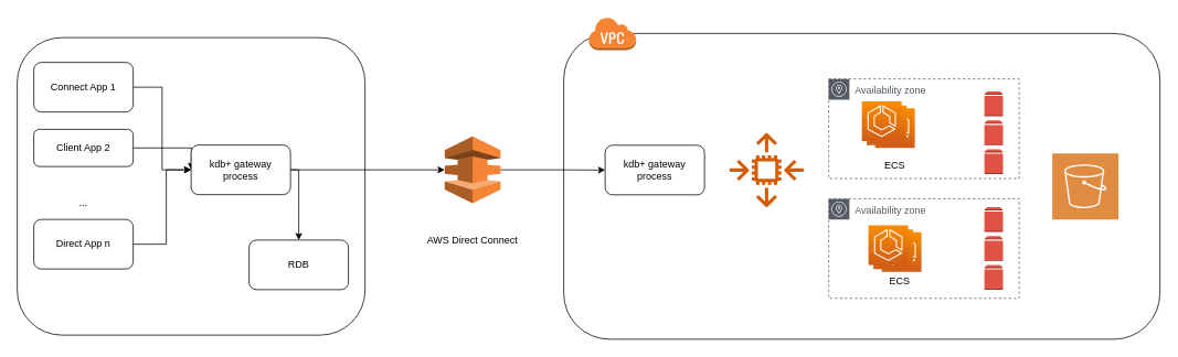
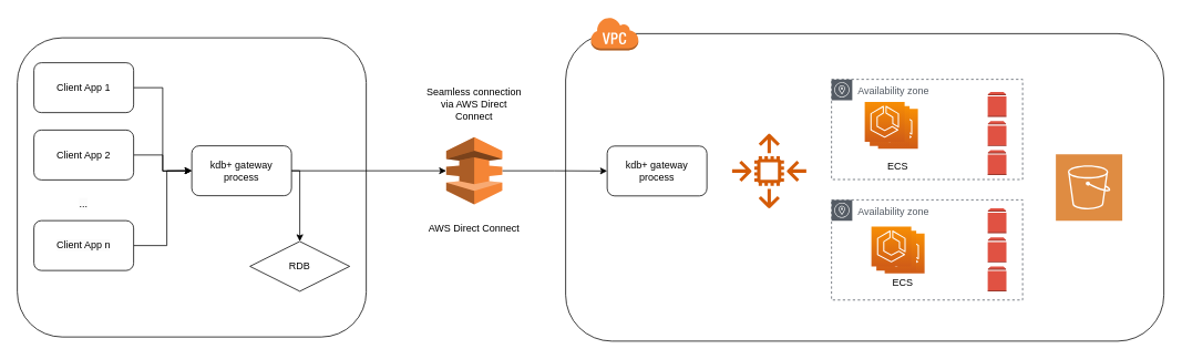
  <mxCell id="0" />
  <mxCell id="1" parent="0" />
  <mxCell id="2" value="" style="rounded=1;whiteSpace=wrap;html=1;" parent="1" vertex="1"><mxGeometry x="680" y="40" width="720" height="370" as="geometry" /></mxCell>
  <mxCell id="3" value="" style="rounded=1;whiteSpace=wrap;html=1;" parent="1" vertex="1"><mxGeometry x="20" y="45" width="420" height="360" as="geometry" /></mxCell>
  <mxCell id="4" style="edgeStyle=orthogonalEdgeStyle;rounded=0;orthogonalLoop=1;jettySize=auto;html=1;exitX=1;exitY=0.5;exitDx=0;exitDy=0;entryX=0;entryY=0.5;entryDx=0;entryDy=0;" parent="1" source="5" target="13" edge="1"><mxGeometry relative="1" as="geometry" /></mxCell>
- <mxCell id="5" value="Connect App 1" style="rounded=1;whiteSpace=wrap;html=1;" parent="1" vertex="1"><mxGeometry x="40" y="75" width="120" height="60" as="geometry" /></mxCell>
+ <mxCell id="5" value="Client App 1" style="rounded=1;whiteSpace=wrap;html=1;" parent="1" vertex="1"><mxGeometry x="40" y="75" width="120" height="60" as="geometry" /></mxCell>
  <mxCell id="6" style="edgeStyle=orthogonalEdgeStyle;rounded=0;orthogonalLoop=1;jettySize=auto;html=1;exitX=1;exitY=0.5;exitDx=0;exitDy=0;" parent="1" source="7" edge="1"><mxGeometry relative="1" as="geometry"><mxPoint x="230" y="205" as="targetPoint" /></mxGeometry></mxCell>
- <mxCell id="7" value="Client App 2" style="rounded=1;whiteSpace=wrap;html=1;" parent="1" vertex="1"><mxGeometry x="40" y="156" width="120" height="45" as="geometry" /></mxCell>
+ <mxCell id="7" value="Client App 2" style="rounded=1;whiteSpace=wrap;html=1;" parent="1" vertex="1"><mxGeometry x="40" y="156" width="120" height="60" as="geometry" /></mxCell>
  <mxCell id="8" style="edgeStyle=orthogonalEdgeStyle;rounded=0;orthogonalLoop=1;jettySize=auto;html=1;exitX=1;exitY=0.5;exitDx=0;exitDy=0;" parent="1" source="9" edge="1"><mxGeometry relative="1" as="geometry"><mxPoint x="230" y="205" as="targetPoint" /><Array as="points"><mxPoint x="200" y="295" /><mxPoint x="200" y="205" /></Array></mxGeometry></mxCell>
- <mxCell id="9" value="&lt;span style=&quot;color: rgb(0, 0, 0); font-family: Helvetica; font-size: 12px; font-style: normal; font-variant-ligatures: normal; font-variant-caps: normal; font-weight: 400; letter-spacing: normal; orphans: 2; text-align: center; text-indent: 0px; text-transform: none; widows: 2; word-spacing: 0px; -webkit-text-stroke-width: 0px; background-color: rgb(251, 251, 251); text-decoration-thickness: initial; text-decoration-style: initial; text-decoration-color: initial; float: none; display: inline !important;&quot;&gt;Direct App n&lt;/span&gt;" style="rounded=1;whiteSpace=wrap;html=1;" parent="1" vertex="1"><mxGeometry x="40" y="265" width="120" height="60" as="geometry" /></mxCell>
+ <mxCell id="9" value="&lt;span style=&quot;color: rgb(0, 0, 0); font-family: Helvetica; font-size: 12px; font-style: normal; font-variant-ligatures: normal; font-variant-caps: normal; font-weight: 400; letter-spacing: normal; orphans: 2; text-align: center; text-indent: 0px; text-transform: none; widows: 2; word-spacing: 0px; -webkit-text-stroke-width: 0px; background-color: rgb(251, 251, 251); text-decoration-thickness: initial; text-decoration-style: initial; text-decoration-color: initial; float: none; display: inline !important;&quot;&gt;Client App n&lt;/span&gt;" style="rounded=1;whiteSpace=wrap;html=1;" parent="1" vertex="1"><mxGeometry x="40" y="265" width="120" height="60" as="geometry" /></mxCell>
  <mxCell id="10" value="&lt;span style=&quot;color: rgb(0, 0, 0); font-family: Helvetica; font-size: 12px; font-style: normal; font-variant-ligatures: normal; font-variant-caps: normal; font-weight: 400; letter-spacing: normal; orphans: 2; text-align: center; text-indent: 0px; text-transform: none; widows: 2; word-spacing: 0px; -webkit-text-stroke-width: 0px; background-color: rgb(251, 251, 251); text-decoration-thickness: initial; text-decoration-style: initial; text-decoration-color: initial; float: none; display: inline !important;&quot;&gt;...&lt;/span&gt;" style="rounded=1;whiteSpace=wrap;html=1;strokeColor=none;" parent="1" vertex="1"><mxGeometry x="60" y="235" width="80" height="20" as="geometry" /></mxCell>
  <mxCell id="11" style="edgeStyle=orthogonalEdgeStyle;rounded=0;orthogonalLoop=1;jettySize=auto;html=1;exitX=1;exitY=0.5;exitDx=0;exitDy=0;entryX=0;entryY=0.5;entryDx=0;entryDy=0;entryPerimeter=0;" parent="1" source="13" target="15" edge="1"><mxGeometry relative="1" as="geometry" /></mxCell>
  <mxCell id="12" style="edgeStyle=orthogonalEdgeStyle;rounded=0;orthogonalLoop=1;jettySize=auto;html=1;exitX=1;exitY=0.5;exitDx=0;exitDy=0;entryX=0.5;entryY=0;entryDx=0;entryDy=0;" parent="1" source="13" target="38" edge="1"><mxGeometry relative="1" as="geometry"><Array as="points"><mxPoint x="360" y="205" /></Array></mxGeometry></mxCell>
  <mxCell id="13" value="kdb+ gateway process" style="rounded=1;whiteSpace=wrap;html=1;" parent="1" vertex="1"><mxGeometry x="230" y="175" width="120" height="60" as="geometry" /></mxCell>
  <mxCell id="14" style="edgeStyle=orthogonalEdgeStyle;rounded=0;orthogonalLoop=1;jettySize=auto;html=1;" parent="1" source="15" target="19" edge="1"><mxGeometry relative="1" as="geometry" /></mxCell>
  <mxCell id="15" value="" style="outlineConnect=0;dashed=0;verticalLabelPosition=bottom;verticalAlign=top;align=center;html=1;shape=mxgraph.aws3.direct_connect;fillColor=#F58536;gradientColor=none;" parent="1" vertex="1"><mxGeometry x="536.25" y="164.5" width="67.5" height="81" as="geometry" /></mxCell>
- <mxCell id="17" value="AWS Direct Connect" style="whiteSpace=wrap;html=1;fillColor=default;strokeColor=none;" parent="1" vertex="1"><mxGeometry x="510" y="270" width="120" height="40" as="geometry" /></mxCell>
+ <mxCell id="16" value="Seamless connection via AWS Direct Connect" style="whiteSpace=wrap;html=1;strokeColor=none;" parent="1" vertex="1"><mxGeometry x="510" y="95" width="120" height="60" as="geometry" /></mxCell>
+ <mxCell id="17" value="AWS Direct Connect" style="whiteSpace=wrap;html=1;fillColor=default;strokeColor=none;" parent="1" vertex="1"><mxGeometry x="510" y="255" width="120" height="40" as="geometry" /></mxCell>
  <mxCell id="18" value="" style="outlineConnect=0;dashed=0;verticalLabelPosition=bottom;verticalAlign=top;align=center;html=1;shape=mxgraph.aws3.virtual_private_cloud;fillColor=#F58534;gradientColor=none;" parent="1" vertex="1"><mxGeometry x="710" y="20" width="57.5" height="40" as="geometry" /></mxCell>
  <mxCell id="19" value="kdb+ gateway process" style="rounded=1;whiteSpace=wrap;html=1;" parent="1" vertex="1"><mxGeometry x="730" y="175.25" width="120" height="60" as="geometry" /></mxCell>
  <mxCell id="20" value="Availability zone" style="sketch=0;outlineConnect=0;gradientColor=none;html=1;whiteSpace=wrap;fontSize=12;fontStyle=0;shape=mxgraph.aws4.group;grIcon=mxgraph.aws4.group_availability_zone;strokeColor=#545B64;fillColor=none;verticalAlign=top;align=left;spacingLeft=30;fontColor=#545B64;dashed=1;" parent="1" vertex="1"><mxGeometry x="1000" y="95" width="230" height="120.5" as="geometry" /></mxCell>
  <mxCell id="21" value="Availability zone" style="sketch=0;outlineConnect=0;gradientColor=none;html=1;whiteSpace=wrap;fontSize=12;fontStyle=0;shape=mxgraph.aws4.group;grIcon=mxgraph.aws4.group_availability_zone;strokeColor=#545B64;fillColor=none;verticalAlign=top;align=left;spacingLeft=30;fontColor=#545B64;dashed=1;" parent="1" vertex="1"><mxGeometry x="1000" y="240" width="230" height="120.5" as="geometry" /></mxCell>
  <mxCell id="22" value="" style="sketch=0;pointerEvents=1;shadow=0;dashed=0;html=1;strokeColor=none;fillColor=#DF8C42;labelPosition=center;verticalLabelPosition=bottom;verticalAlign=top;align=center;outlineConnect=0;shape=mxgraph.veeam2.aws_s3;" parent="1" vertex="1"><mxGeometry x="1270" y="185" width="80" height="80" as="geometry" /></mxCell>
  <mxCell id="23" value="" style="sketch=0;outlineConnect=0;fontColor=#232F3E;gradientColor=none;fillColor=#D45B07;strokeColor=none;dashed=0;verticalLabelPosition=bottom;verticalAlign=top;align=center;html=1;fontSize=12;fontStyle=0;aspect=fixed;pointerEvents=1;shape=mxgraph.aws4.auto_scaling2;" parent="1" vertex="1"><mxGeometry x="880" y="160.25" width="90" height="90" as="geometry" /></mxCell>
  <mxCell id="24" value="" style="outlineConnect=0;dashed=0;verticalLabelPosition=bottom;verticalAlign=top;align=center;html=1;shape=mxgraph.aws3.volume;fillColor=#E05243;gradientColor=none;" parent="1" vertex="1"><mxGeometry x="1188" y="320" width="22.5" height="30" as="geometry" /></mxCell>
  <mxCell id="25" value="" style="outlineConnect=0;dashed=0;verticalLabelPosition=bottom;verticalAlign=top;align=center;html=1;shape=mxgraph.aws3.volume;fillColor=#E05243;gradientColor=none;" parent="1" vertex="1"><mxGeometry x="1188" y="250" width="22.5" height="30" as="geometry" /></mxCell>
  <mxCell id="26" value="" style="outlineConnect=0;dashed=0;verticalLabelPosition=bottom;verticalAlign=top;align=center;html=1;shape=mxgraph.aws3.volume;fillColor=#E05243;gradientColor=none;" parent="1" vertex="1"><mxGeometry x="1188" y="285.25" width="22.5" height="30" as="geometry" /></mxCell>
  <mxCell id="27" value="" style="outlineConnect=0;dashed=0;verticalLabelPosition=bottom;verticalAlign=top;align=center;html=1;shape=mxgraph.aws3.volume;fillColor=#E05243;gradientColor=none;" parent="1" vertex="1"><mxGeometry x="1188" y="180" width="22.5" height="30" as="geometry" /></mxCell>
  <mxCell id="28" value="" style="outlineConnect=0;dashed=0;verticalLabelPosition=bottom;verticalAlign=top;align=center;html=1;shape=mxgraph.aws3.volume;fillColor=#E05243;gradientColor=none;" parent="1" vertex="1"><mxGeometry x="1188" y="110" width="22.5" height="30" as="geometry" /></mxCell>
  <mxCell id="29" value="" style="outlineConnect=0;dashed=0;verticalLabelPosition=bottom;verticalAlign=top;align=center;html=1;shape=mxgraph.aws3.volume;fillColor=#E05243;gradientColor=none;" parent="1" vertex="1"><mxGeometry x="1188" y="145.25" width="22.5" height="30" as="geometry" /></mxCell>
  <mxCell id="30" value="" style="sketch=0;points=[[0,0,0],[0.25,0,0],[0.5,0,0],[0.75,0,0],[1,0,0],[0,1,0],[0.25,1,0],[0.5,1,0],[0.75,1,0],[1,1,0],[0,0.25,0],[0,0.5,0],[0,0.75,0],[1,0.25,0],[1,0.5,0],[1,0.75,0]];outlineConnect=0;fontColor=#232F3E;gradientColor=#F78E04;gradientDirection=north;fillColor=#D05C17;strokeColor=#ffffff;dashed=0;verticalLabelPosition=bottom;verticalAlign=top;align=center;html=1;fontSize=12;fontStyle=0;aspect=fixed;shape=mxgraph.aws4.resourceIcon;resIcon=mxgraph.aws4.ecs;" parent="1" vertex="1"><mxGeometry x="1056" y="130.5" width="48" height="48" as="geometry" /></mxCell>
  <mxCell id="31" value="ECS" style="rounded=1;whiteSpace=wrap;html=1;strokeColor=none;" parent="1" vertex="1"><mxGeometry x="1040" y="190.5" width="80" height="19.5" as="geometry" /></mxCell>
  <mxCell id="32" value="ECS" style="rounded=1;whiteSpace=wrap;html=1;strokeColor=none;" parent="1" vertex="1"><mxGeometry x="1046" y="330.5" width="80" height="19.5" as="geometry" /></mxCell>
  <mxCell id="33" value="" style="sketch=0;points=[[0,0,0],[0.25,0,0],[0.5,0,0],[0.75,0,0],[1,0,0],[0,1,0],[0.25,1,0],[0.5,1,0],[0.75,1,0],[1,1,0],[0,0.25,0],[0,0.5,0],[0,0.75,0],[1,0.25,0],[1,0.5,0],[1,0.75,0]];outlineConnect=0;fontColor=#232F3E;gradientColor=#F78E04;gradientDirection=north;fillColor=#D05C17;strokeColor=#ffffff;dashed=0;verticalLabelPosition=bottom;verticalAlign=top;align=center;html=1;fontSize=12;fontStyle=0;aspect=fixed;shape=mxgraph.aws4.resourceIcon;resIcon=mxgraph.aws4.ecs;" parent="1" vertex="1"><mxGeometry x="1046" y="127.25" width="48" height="48" as="geometry" /></mxCell>
  <mxCell id="34" value="" style="sketch=0;points=[[0,0,0],[0.25,0,0],[0.5,0,0],[0.75,0,0],[1,0,0],[0,1,0],[0.25,1,0],[0.5,1,0],[0.75,1,0],[1,1,0],[0,0.25,0],[0,0.5,0],[0,0.75,0],[1,0.25,0],[1,0.5,0],[1,0.75,0]];outlineConnect=0;fontColor=#232F3E;gradientColor=#F78E04;gradientDirection=north;fillColor=#D05C17;strokeColor=#ffffff;dashed=0;verticalLabelPosition=bottom;verticalAlign=top;align=center;html=1;fontSize=12;fontStyle=0;aspect=fixed;shape=mxgraph.aws4.resourceIcon;resIcon=mxgraph.aws4.ecs;" parent="1" vertex="1"><mxGeometry x="1040" y="122" width="48" height="48" as="geometry" /></mxCell>
  <mxCell id="35" value="" style="sketch=0;points=[[0,0,0],[0.25,0,0],[0.5,0,0],[0.75,0,0],[1,0,0],[0,1,0],[0.25,1,0],[0.5,1,0],[0.75,1,0],[1,1,0],[0,0.25,0],[0,0.5,0],[0,0.75,0],[1,0.25,0],[1,0.5,0],[1,0.75,0]];outlineConnect=0;fontColor=#232F3E;gradientColor=#F78E04;gradientDirection=north;fillColor=#D05C17;strokeColor=#ffffff;dashed=0;verticalLabelPosition=bottom;verticalAlign=top;align=center;html=1;fontSize=12;fontStyle=0;aspect=fixed;shape=mxgraph.aws4.resourceIcon;resIcon=mxgraph.aws4.ecs;" parent="1" vertex="1"><mxGeometry x="1064" y="280.5" width="48" height="48" as="geometry" /></mxCell>
  <mxCell id="36" value="" style="sketch=0;points=[[0,0,0],[0.25,0,0],[0.5,0,0],[0.75,0,0],[1,0,0],[0,1,0],[0.25,1,0],[0.5,1,0],[0.75,1,0],[1,1,0],[0,0.25,0],[0,0.5,0],[0,0.75,0],[1,0.25,0],[1,0.5,0],[1,0.75,0]];outlineConnect=0;fontColor=#232F3E;gradientColor=#F78E04;gradientDirection=north;fillColor=#D05C17;strokeColor=#ffffff;dashed=0;verticalLabelPosition=bottom;verticalAlign=top;align=center;html=1;fontSize=12;fontStyle=0;aspect=fixed;shape=mxgraph.aws4.resourceIcon;resIcon=mxgraph.aws4.ecs;" parent="1" vertex="1"><mxGeometry x="1054" y="277.25" width="48" height="48" as="geometry" /></mxCell>
  <mxCell id="37" value="" style="sketch=0;points=[[0,0,0],[0.25,0,0],[0.5,0,0],[0.75,0,0],[1,0,0],[0,1,0],[0.25,1,0],[0.5,1,0],[0.75,1,0],[1,1,0],[0,0.25,0],[0,0.5,0],[0,0.75,0],[1,0.25,0],[1,0.5,0],[1,0.75,0]];outlineConnect=0;fontColor=#232F3E;gradientColor=#F78E04;gradientDirection=north;fillColor=#D05C17;strokeColor=#ffffff;dashed=0;verticalLabelPosition=bottom;verticalAlign=top;align=center;html=1;fontSize=12;fontStyle=0;aspect=fixed;shape=mxgraph.aws4.resourceIcon;resIcon=mxgraph.aws4.ecs;" parent="1" vertex="1"><mxGeometry x="1048" y="272" width="48" height="48" as="geometry" /></mxCell>
- <mxCell id="38" value="RDB" style="rounded=1;whiteSpace=wrap;html=1;" parent="1" vertex="1"><mxGeometry x="300" y="290" width="120" height="60" as="geometry" /></mxCell>
+ <mxCell id="38" value="RDB" style="rhombus;whiteSpace=wrap;html=1;" parent="1" vertex="1"><mxGeometry x="300" y="290" width="120" height="60" as="geometry" /></mxCell>
